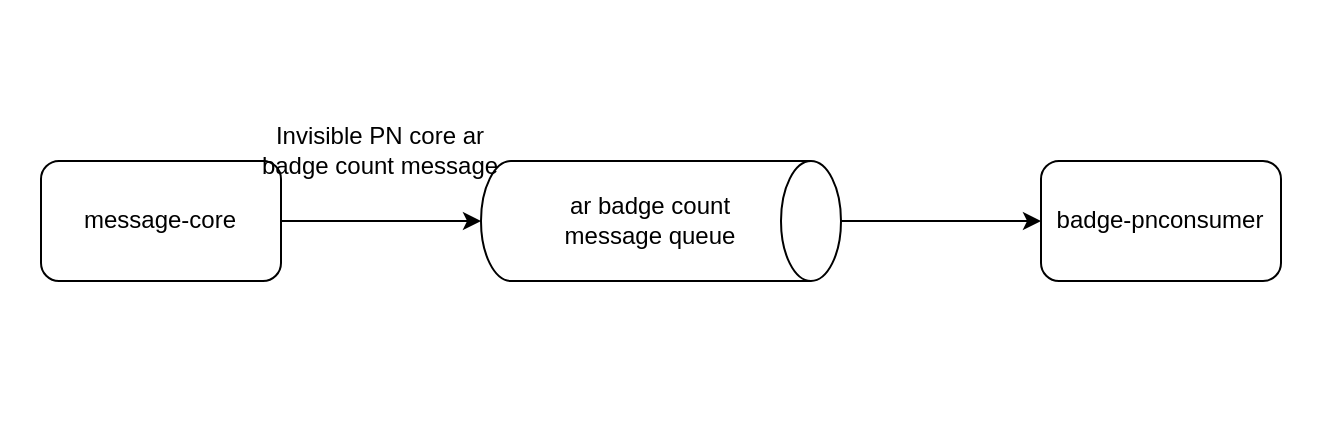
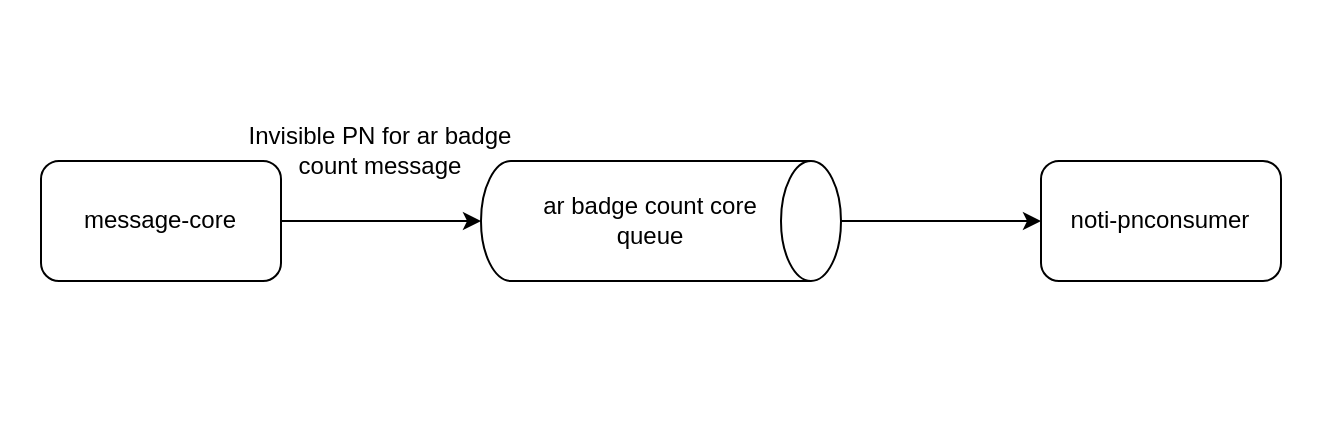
  <mxCell id="0" />
  <mxCell id="1" parent="0" />
  <mxCell id="2" value="" style="shape=cylinder3;whiteSpace=wrap;html=1;boundedLbl=1;backgroundOutline=1;size=15;rotation=90;" vertex="1" parent="1"><mxGeometry x="300" y="20" width="60" height="180" as="geometry" /></mxCell>
- <mxCell id="3" value="ar badge count message queue" style="text;html=1;strokeColor=none;fillColor=none;align=center;verticalAlign=middle;whiteSpace=wrap;rounded=0;" vertex="1" parent="1"><mxGeometry x="260" y="95" width="130" height="30" as="geometry" /></mxCell>
+ <mxCell id="3" value="ar badge count core queue" style="text;html=1;strokeColor=none;fillColor=none;align=center;verticalAlign=middle;whiteSpace=wrap;rounded=0;" vertex="1" parent="1"><mxGeometry x="260" y="95" width="130" height="30" as="geometry" /></mxCell>
  <mxCell id="4" value="message-core" style="rounded=1;whiteSpace=wrap;html=1;" vertex="1" parent="1"><mxGeometry x="20" y="80" width="120" height="60" as="geometry" /></mxCell>
- <mxCell id="5" value="badge-pnconsumer" style="rounded=1;whiteSpace=wrap;html=1;" vertex="1" parent="1"><mxGeometry x="520" y="80" width="120" height="60" as="geometry" /></mxCell>
+ <mxCell id="5" value="noti-pnconsumer" style="rounded=1;whiteSpace=wrap;html=1;" vertex="1" parent="1"><mxGeometry x="520" y="80" width="120" height="60" as="geometry" /></mxCell>
  <mxCell id="6" value="" style="endArrow=classic;html=1;rounded=0;exitX=1;exitY=0.5;exitDx=0;exitDy=0;entryX=0.5;entryY=1;entryDx=0;entryDy=0;entryPerimeter=0;" edge="1" parent="1" source="4" target="2"><mxGeometry width="50" height="50" relative="1" as="geometry"><mxPoint x="370" y="120" as="sourcePoint" /><mxPoint x="420" y="70" as="targetPoint" /></mxGeometry></mxCell>
  <mxCell id="7" value="" style="endArrow=classic;html=1;rounded=0;exitX=0.5;exitY=0;exitDx=0;exitDy=0;entryX=0;entryY=0.5;entryDx=0;entryDy=0;exitPerimeter=0;" edge="1" parent="1" source="2" target="5"><mxGeometry width="50" height="50" relative="1" as="geometry"><mxPoint x="150" y="120" as="sourcePoint" /><mxPoint x="250" y="120" as="targetPoint" /></mxGeometry></mxCell>
- <mxCell id="8" value="Invisible PN core ar badge count message" style="text;html=1;strokeColor=none;fillColor=none;align=center;verticalAlign=middle;whiteSpace=wrap;rounded=0;" vertex="1" parent="1"><mxGeometry x="120" y="55" width="140" height="40" as="geometry" /></mxCell>
+ <mxCell id="8" value="Invisible PN for ar badge count message" style="text;html=1;strokeColor=none;fillColor=none;align=center;verticalAlign=middle;whiteSpace=wrap;rounded=0;" vertex="1" parent="1"><mxGeometry x="120" y="55" width="140" height="40" as="geometry" /></mxCell>
